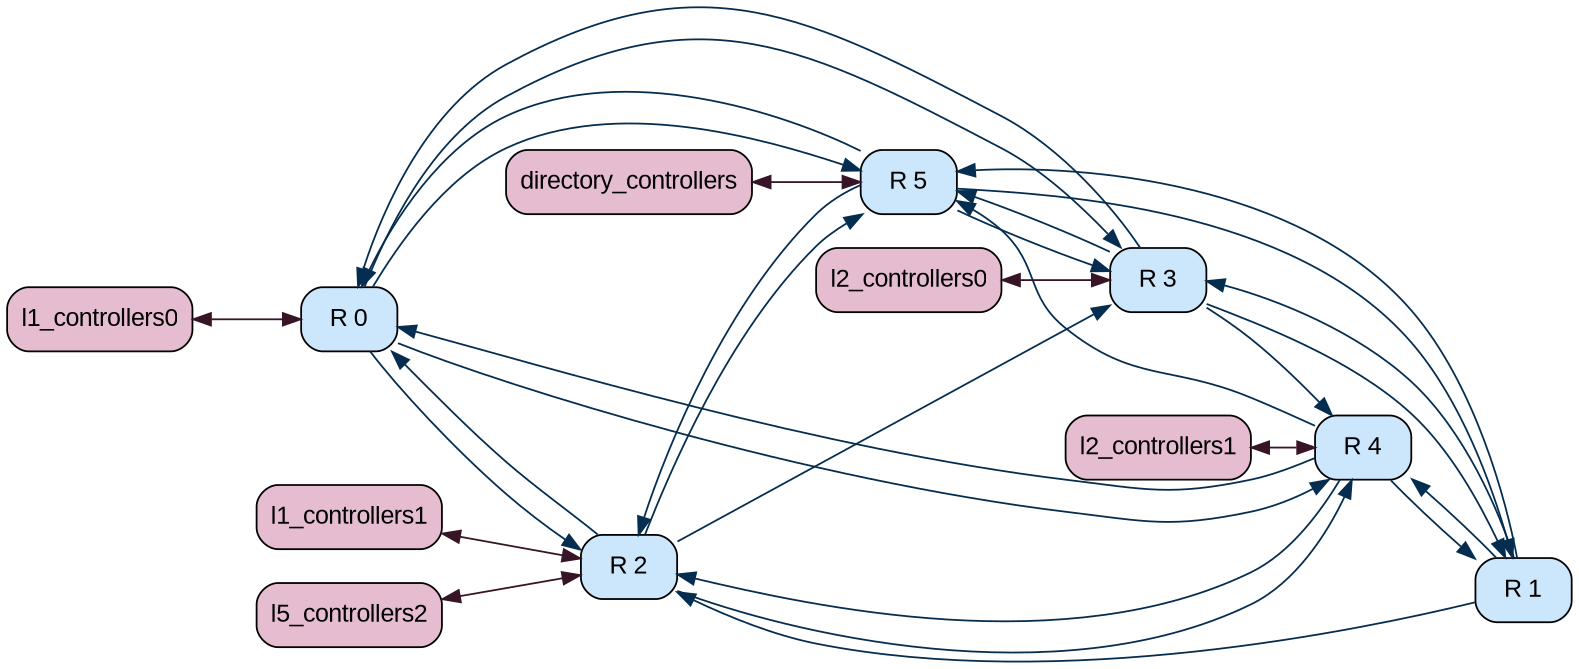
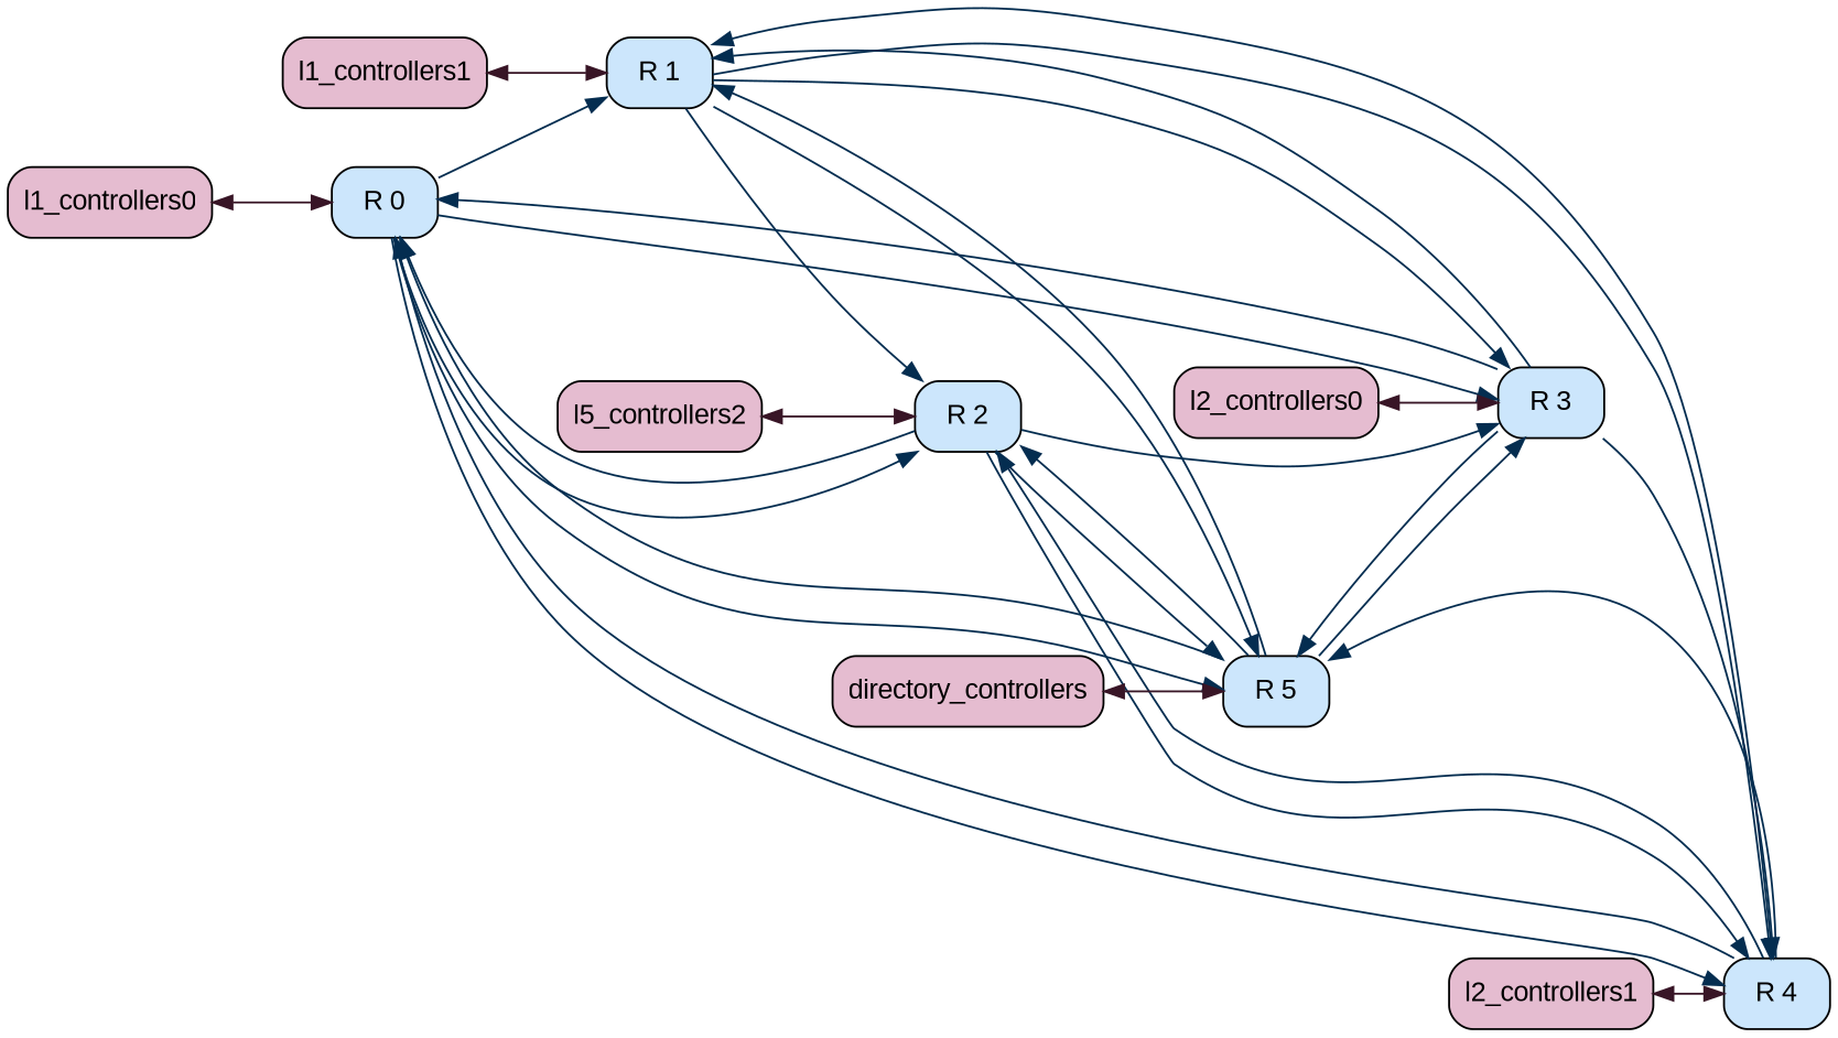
  graph {
    rankdir=LR
    node [color="#000000" fillcolor="#cce6fc" fontcolor="#000000" fontname=Arial fontsize=14 shape=Mrecord style="rounded, filled"]
    edge [color="#042d50" dir=forward weight=0.5]
    n1 [label="R 0"]
    n2 [label="R 1"]
    n3 [label="R 2"]
    n4 [label="R 3"]
    n5 [label="R 4"]
    n6 [label="R 5"]
    n7 [fillcolor="#e5bcd0" label=l1_controllers0]
    n8 [fillcolor="#e5bcd0" label=l1_controllers1]
    n9 [fillcolor="#e5bcd0" label=l5_controllers2]
    n10 [fillcolor="#e5bcd0" label=l2_controllers0]
    n11 [fillcolor="#e5bcd0" label=l2_controllers1]
    n12 [fillcolor="#e5bcd0" label=directory_controllers]
+   n1 -- n2
    n1 -- n3
    n1 -- n4
    n1 -- n5
    n1 -- n6
    n2 -- n3
    n2 -- n4
    n2 -- n5
    n2 -- n6
    n3 -- n1
    n3 -- n4
    n3 -- n5
    n3 -- n6
    n4 -- n1
    n4 -- n2
    n4 -- n5
    n4 -- n6
    n5 -- n1
    n5 -- n2
    n5 -- n3
    n5 -- n6
    n6 -- n1
    n6 -- n2
    n6 -- n3
    n6 -- n4
    n7 -- n1 [color="#381526" dir=both weight=1.0]
-   n8 -- n3 [color="#381526" dir=both weight=1.0]
+   n8 -- n2 [color="#381526" dir=both weight=1.0]
    n9 -- n3 [color="#381526" dir=both weight=1.0]
    n10 -- n4 [color="#381526" dir=both weight=1.0]
    n11 -- n5 [color="#381526" dir=both weight=1.0]
    n12 -- n6 [color="#381526" dir=both weight=1.0]
  }
